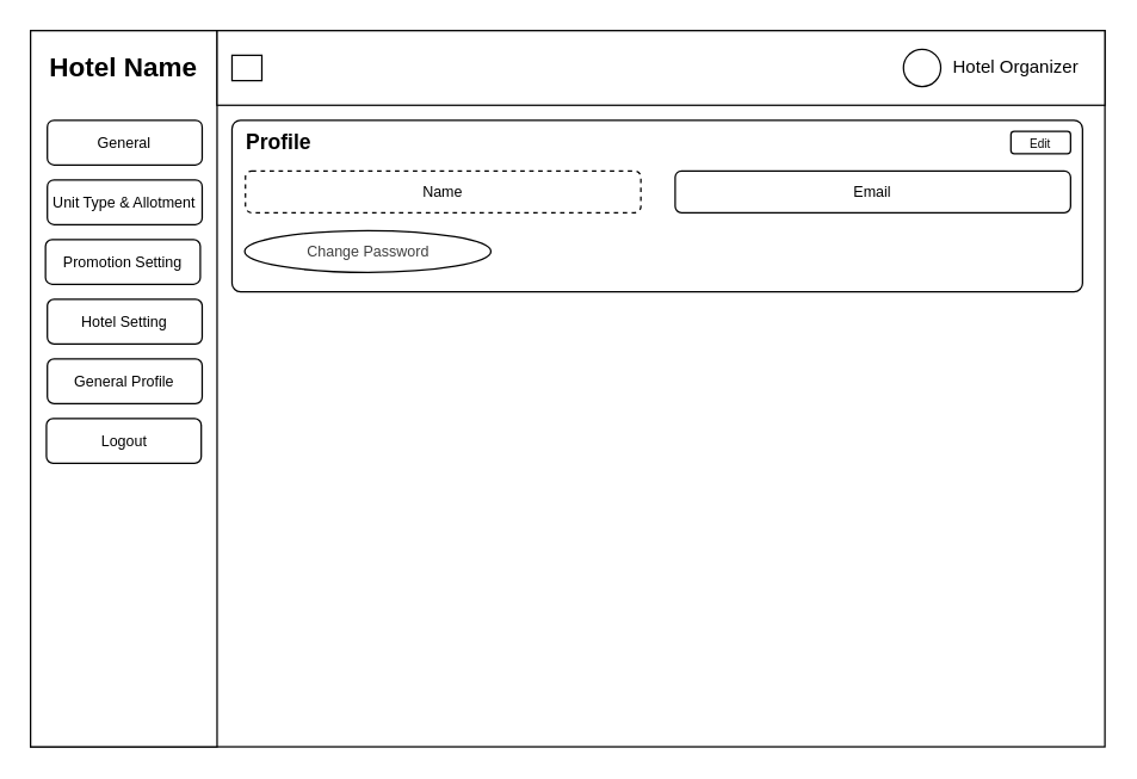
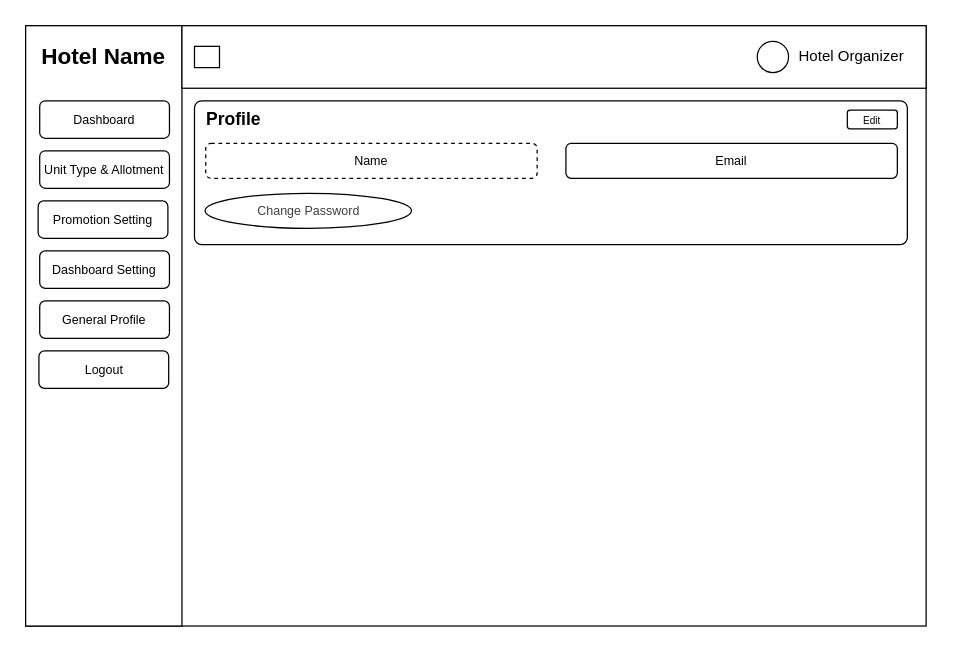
  <mxCell id="0" />
  <mxCell id="1" parent="0" />
  <mxCell id="2" value="" style="rounded=0;whiteSpace=wrap;html=1;" vertex="1" parent="1"><mxGeometry x="20" y="20" width="720" height="480" as="geometry" /></mxCell>
  <mxCell id="3" value="" style="rounded=0;whiteSpace=wrap;html=1;" vertex="1" parent="1"><mxGeometry x="20" y="20" width="125" height="480" as="geometry" /></mxCell>
  <mxCell id="4" value="" style="rounded=0;whiteSpace=wrap;html=1;" vertex="1" parent="1"><mxGeometry x="145" y="20" width="595" height="50" as="geometry" /></mxCell>
  <mxCell id="5" value="Hotel Name" style="text;html=1;align=center;verticalAlign=middle;whiteSpace=wrap;rounded=0;fontSize=18;fontStyle=1" vertex="1" parent="1"><mxGeometry x="31.25" y="30" width="102.5" height="30" as="geometry" /></mxCell>
  <mxCell id="6" value="" style="group" vertex="1" connectable="0" parent="1"><mxGeometry x="605" y="30" width="130" height="30" as="geometry" /></mxCell>
  <mxCell id="7" value="" style="ellipse;whiteSpace=wrap;html=1;aspect=fixed;" vertex="1" parent="6"><mxGeometry y="2.5" width="25" height="25" as="geometry" /></mxCell>
  <mxCell id="8" value="Hotel Organizer" style="text;html=1;align=center;verticalAlign=middle;resizable=0;points=[];autosize=1;strokeColor=none;fillColor=none;" vertex="1" parent="6"><mxGeometry x="20" width="110" height="30" as="geometry" /></mxCell>
  <mxCell id="9" value="" style="rounded=0;whiteSpace=wrap;html=1;" vertex="1" parent="1"><mxGeometry x="155" y="36.5" width="20" height="17" as="geometry" /></mxCell>
- <mxCell id="10" value="General" style="rounded=1;whiteSpace=wrap;html=1;fontSize=10;" vertex="1" parent="1"><mxGeometry x="31.25" y="80" width="103.75" height="30" as="geometry" /></mxCell>
+ <mxCell id="10" value="Dashboard" style="rounded=1;whiteSpace=wrap;html=1;fontSize=10;" vertex="1" parent="1"><mxGeometry x="31.25" y="80" width="103.75" height="30" as="geometry" /></mxCell>
  <mxCell id="11" value="&lt;font style=&quot;font-size: 10px;&quot;&gt;Unit Type &amp;amp; Allotment&lt;/font&gt;" style="rounded=1;whiteSpace=wrap;html=1;" vertex="1" parent="1"><mxGeometry x="31.25" y="120" width="103.75" height="30" as="geometry" /></mxCell>
  <mxCell id="12" value="&lt;font style=&quot;font-size: 10px;&quot;&gt;Promotion Setting&lt;/font&gt;" style="rounded=1;whiteSpace=wrap;html=1;" vertex="1" parent="1"><mxGeometry x="30" y="160" width="103.75" height="30" as="geometry" /></mxCell>
  <mxCell id="13" value="&lt;font style=&quot;font-size: 10px;&quot;&gt;General Profile&lt;/font&gt;" style="rounded=1;whiteSpace=wrap;html=1;" vertex="1" parent="1"><mxGeometry x="31.25" y="240" width="103.75" height="30" as="geometry" /></mxCell>
- <mxCell id="14" value="&lt;font style=&quot;font-size: 10px;&quot;&gt;Hotel Setting&lt;/font&gt;" style="rounded=1;whiteSpace=wrap;html=1;" vertex="1" parent="1"><mxGeometry x="31.25" y="200" width="103.75" height="30" as="geometry" /></mxCell>
+ <mxCell id="14" value="&lt;font style=&quot;font-size: 10px;&quot;&gt;Dashboard Setting&lt;/font&gt;" style="rounded=1;whiteSpace=wrap;html=1;" vertex="1" parent="1"><mxGeometry x="31.25" y="200" width="103.75" height="30" as="geometry" /></mxCell>
  <mxCell id="15" value="&lt;font style=&quot;font-size: 10px;&quot;&gt;Logout&lt;/font&gt;" style="rounded=1;whiteSpace=wrap;html=1;" vertex="1" parent="1"><mxGeometry x="30.63" y="280" width="103.75" height="30" as="geometry" /></mxCell>
  <mxCell id="16" value="" style="rounded=1;whiteSpace=wrap;html=1;arcSize=5;" vertex="1" parent="1"><mxGeometry x="155" y="80" width="570" height="115" as="geometry" /></mxCell>
  <mxCell id="17" value="&lt;font style=&quot;font-size: 14px;&quot;&gt;&lt;b&gt;Profile&lt;/b&gt;&lt;/font&gt;" style="text;html=1;align=center;verticalAlign=middle;resizable=0;points=[];autosize=1;strokeColor=none;fillColor=none;" vertex="1" parent="1"><mxGeometry x="155" y="80" width="62" height="29" as="geometry" /></mxCell>
  <mxCell id="18" value="&lt;font style=&quot;font-size: 8px;&quot;&gt;Edit&lt;/font&gt;" style="rounded=1;whiteSpace=wrap;html=1;" vertex="1" parent="1"><mxGeometry x="677" y="87.5" width="40" height="15" as="geometry" /></mxCell>
  <mxCell id="19" value="&lt;font style=&quot;font-size: 10px;&quot;&gt;Name&lt;/font&gt;" style="rounded=1;whiteSpace=wrap;html=1;align=center;dashed=1;" vertex="1" parent="1"><mxGeometry x="164" y="114" width="265" height="28" as="geometry" /></mxCell>
  <mxCell id="20" value="&lt;span style=&quot;font-size: 10px;&quot;&gt;Email&lt;/span&gt;" style="rounded=1;whiteSpace=wrap;html=1;" vertex="1" parent="1"><mxGeometry x="452" y="114" width="265" height="28" as="geometry" /></mxCell>
  <mxCell id="21" value="&lt;span style=&quot;color: rgb(63, 63, 63); font-size: 10px; text-align: left;&quot;&gt;Change Password&lt;/span&gt;" style="ellipse;whiteSpace=wrap;html=1;" vertex="1" parent="1"><mxGeometry x="163.5" y="154" width="165" height="28" as="geometry" /></mxCell>
